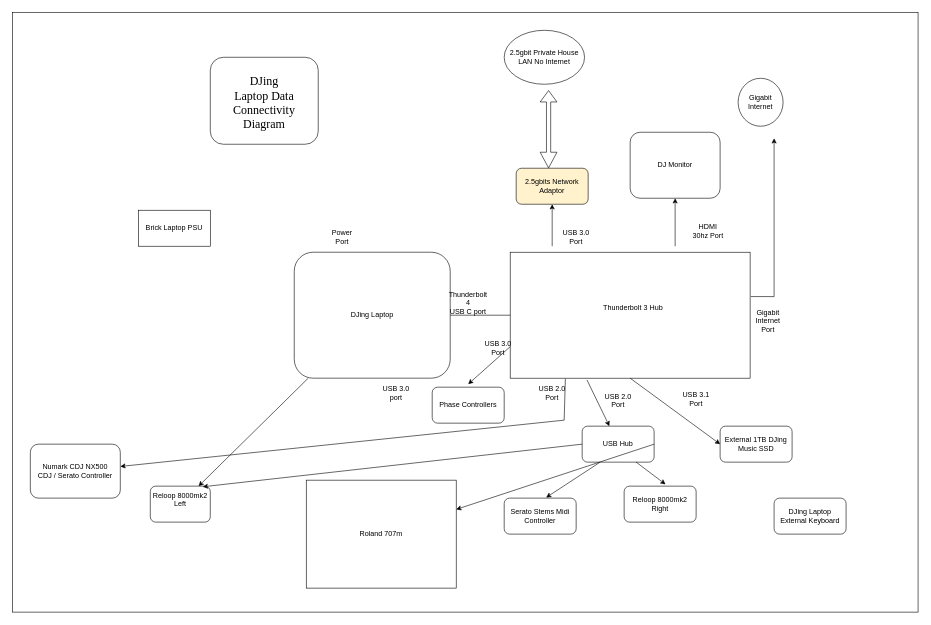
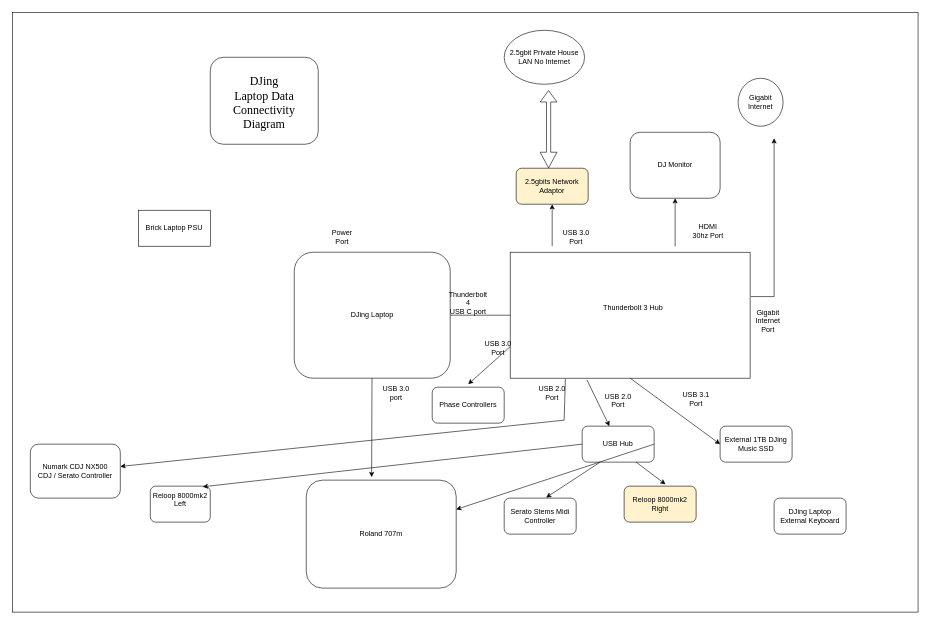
  <mxCell id="0" />
  <mxCell id="1" parent="0" />
  <mxCell id="2" value="" style="rounded=0;whiteSpace=wrap;html=1;" vertex="1" parent="1"><mxGeometry x="20" y="20" width="1510" height="1000" as="geometry" /></mxCell>
  <mxCell id="3" value="" style="rounded=0;whiteSpace=wrap;html=1;" parent="1" vertex="1"><mxGeometry x="850" y="420" width="400" height="210" as="geometry" /></mxCell>
  <mxCell id="4" value="Thunderbolt 3 Hub" style="text;html=1;strokeColor=none;fillColor=none;align=center;verticalAlign=middle;whiteSpace=wrap;rounded=0;" parent="1" vertex="1"><mxGeometry x="920" y="450" width="270" height="125" as="geometry" /></mxCell>
  <mxCell id="5" value="&lt;div&gt;2.5gbits Network Adaptor&lt;/div&gt;" style="rounded=1;whiteSpace=wrap;html=1;fillColor=#fff2cc;" parent="1" vertex="1"><mxGeometry x="860" y="280" width="120" height="60" as="geometry" /></mxCell>
  <mxCell id="6" value="Serato Stems Midi Controller" style="rounded=1;whiteSpace=wrap;html=1;" parent="1" vertex="1"><mxGeometry x="840" y="830" width="120" height="60" as="geometry" /></mxCell>
- <mxCell id="7" value="Roland 707m" style="whiteSpace=wrap;html=1;rounded=0;" parent="1" vertex="1"><mxGeometry x="510" y="800" width="250" height="180" as="geometry" /></mxCell>
+ <mxCell id="7" value="Roland 707m" style="rounded=1;whiteSpace=wrap;html=1;" parent="1" vertex="1"><mxGeometry x="510" y="800" width="250" height="180" as="geometry" /></mxCell>
  <mxCell id="8" value="&lt;div&gt;Reloop 8000mk2 Left&lt;/div&gt;&lt;div&gt;&lt;br&gt;&lt;/div&gt;" style="rounded=1;whiteSpace=wrap;html=1;" parent="1" vertex="1"><mxGeometry x="250" y="810" width="100" height="60" as="geometry" /></mxCell>
- <mxCell id="9" value="Reloop 8000mk2 Right" style="rounded=1;whiteSpace=wrap;html=1;" parent="1" vertex="1"><mxGeometry x="1040" y="810" width="120" height="60" as="geometry" /></mxCell>
+ <mxCell id="9" value="Reloop 8000mk2 Right" style="rounded=1;whiteSpace=wrap;html=1;fillColor=#fff2cc;" parent="1" vertex="1"><mxGeometry x="1040" y="810" width="120" height="60" as="geometry" /></mxCell>
  <mxCell id="10" value="DJing Laptop" style="rounded=1;whiteSpace=wrap;html=1;" parent="1" vertex="1"><mxGeometry x="490" y="420" width="260" height="210" as="geometry" /></mxCell>
  <mxCell id="11" value="" style="endArrow=none;html=1;rounded=0;entryX=0;entryY=0.5;entryDx=0;entryDy=0;exitX=1;exitY=0.5;exitDx=0;exitDy=0;" parent="1" source="10" target="3" edge="1"><mxGeometry width="50" height="50" relative="1" as="geometry"><mxPoint x="890" y="650" as="sourcePoint" /><mxPoint x="940" y="600" as="targetPoint" /><Array as="points" /></mxGeometry></mxCell>
  <mxCell id="12" value="" style="endArrow=classic;html=1;rounded=0;entryX=0.5;entryY=1;entryDx=0;entryDy=0;" parent="1" target="5" edge="1"><mxGeometry width="50" height="50" relative="1" as="geometry"><mxPoint x="920" y="410" as="sourcePoint" /><mxPoint x="930" y="410" as="targetPoint" /></mxGeometry></mxCell>
  <mxCell id="13" value="USB 3.0 Port" style="text;html=1;strokeColor=none;fillColor=none;align=center;verticalAlign=middle;whiteSpace=wrap;rounded=0;" parent="1" vertex="1"><mxGeometry x="930" y="380" width="60" height="30" as="geometry" /></mxCell>
- <mxCell id="14" value="" style="endArrow=classic;html=1;rounded=0;" parent="1" source="10" target="8" edge="1"><mxGeometry width="50" height="50" relative="1" as="geometry"><mxPoint x="840" y="650" as="sourcePoint" /><mxPoint x="640" y="780" as="targetPoint" /></mxGeometry></mxCell>
+ <mxCell id="14" value="" style="endArrow=classic;html=1;rounded=0;entryX=0.436;entryY=-0.028;entryDx=0;entryDy=0;entryPerimeter=0;" parent="1" source="10" target="7" edge="1"><mxGeometry width="50" height="50" relative="1" as="geometry"><mxPoint x="840" y="650" as="sourcePoint" /><mxPoint x="640" y="780" as="targetPoint" /></mxGeometry></mxCell>
  <mxCell id="15" value="USB 3.0 port" style="text;html=1;strokeColor=none;fillColor=none;align=center;verticalAlign=middle;whiteSpace=wrap;rounded=0;" parent="1" vertex="1"><mxGeometry x="630" y="640" width="60" height="30" as="geometry" /></mxCell>
  <mxCell id="16" value="&lt;div&gt;USB 3.1&lt;/div&gt;Port" style="text;html=1;strokeColor=none;fillColor=none;align=center;verticalAlign=middle;whiteSpace=wrap;rounded=0;" parent="1" vertex="1"><mxGeometry x="1130" y="650" width="60" height="30" as="geometry" /></mxCell>
  <mxCell id="17" value="" style="endArrow=classic;html=1;rounded=0;exitX=0.5;exitY=1;exitDx=0;exitDy=0;entryX=0;entryY=0.5;entryDx=0;entryDy=0;" parent="1" source="3" edge="1" target="18"><mxGeometry width="50" height="50" relative="1" as="geometry"><mxPoint x="840" y="650" as="sourcePoint" /><mxPoint x="1190" y="740" as="targetPoint" /></mxGeometry></mxCell>
  <mxCell id="18" value="External 1TB DJing Music SSD" style="rounded=1;whiteSpace=wrap;html=1;" parent="1" vertex="1"><mxGeometry x="1200" y="710" width="120" height="60" as="geometry" /></mxCell>
  <mxCell id="19" value="DJ Monitor" style="rounded=1;whiteSpace=wrap;html=1;" parent="1" vertex="1"><mxGeometry x="1050" y="220" width="150" height="110" as="geometry" /></mxCell>
  <mxCell id="20" value="" style="endArrow=classic;html=1;rounded=0;entryX=0.5;entryY=1;entryDx=0;entryDy=0;" parent="1" target="19" edge="1"><mxGeometry width="50" height="50" relative="1" as="geometry"><mxPoint x="1125" y="410" as="sourcePoint" /><mxPoint x="890" y="600" as="targetPoint" /></mxGeometry></mxCell>
  <mxCell id="21" value="HDMI 30hz Port" style="text;html=1;strokeColor=none;fillColor=none;align=center;verticalAlign=middle;whiteSpace=wrap;rounded=0;" parent="1" vertex="1"><mxGeometry x="1150" y="370" width="60" height="30" as="geometry" /></mxCell>
  <mxCell id="22" value="" style="endArrow=classic;html=1;rounded=0;exitX=1.003;exitY=0.352;exitDx=0;exitDy=0;exitPerimeter=0;" parent="1" source="3" edge="1"><mxGeometry width="50" height="50" relative="1" as="geometry"><mxPoint x="1290" y="500" as="sourcePoint" /><mxPoint x="1290" y="230" as="targetPoint" /><Array as="points"><mxPoint x="1290" y="494" /></Array></mxGeometry></mxCell>
  <mxCell id="23" value="Gigabit Internet" style="ellipse;whiteSpace=wrap;html=1;" parent="1" vertex="1"><mxGeometry x="1230" y="130" width="75" height="80" as="geometry" /></mxCell>
  <mxCell id="24" value="Gigabit Internet Port" style="text;html=1;strokeColor=none;fillColor=none;align=center;verticalAlign=middle;whiteSpace=wrap;rounded=0;" parent="1" vertex="1"><mxGeometry x="1250" y="520" width="60" height="30" as="geometry" /></mxCell>
  <mxCell id="25" value="" style="endArrow=classic;html=1;rounded=0;exitX=0.32;exitY=1.014;exitDx=0;exitDy=0;exitPerimeter=0;" parent="1" source="3" target="40" edge="1"><mxGeometry width="50" height="50" relative="1" as="geometry"><mxPoint x="980" y="660" as="sourcePoint" /><mxPoint x="1030" y="720" as="targetPoint" /></mxGeometry></mxCell>
  <mxCell id="26" value="&lt;div&gt;USB 2.0 Port&lt;/div&gt;&lt;div&gt;&lt;br&gt;&lt;/div&gt;" style="text;html=1;strokeColor=none;fillColor=none;align=center;verticalAlign=middle;whiteSpace=wrap;rounded=0;" parent="1" vertex="1"><mxGeometry x="1000" y="660" width="60" height="30" as="geometry" /></mxCell>
  <mxCell id="27" value="" style="endArrow=classic;html=1;rounded=0;entryX=0.583;entryY=-0.017;entryDx=0;entryDy=0;entryPerimeter=0;exitX=0.25;exitY=1;exitDx=0;exitDy=0;" parent="1" source="40" target="6" edge="1"><mxGeometry width="50" height="50" relative="1" as="geometry"><mxPoint x="840" y="650" as="sourcePoint" /><mxPoint x="890" y="600" as="targetPoint" /><Array as="points" /></mxGeometry></mxCell>
  <mxCell id="28" value="USB 2.0&lt;br&gt;Port" style="text;html=1;strokeColor=none;fillColor=none;align=center;verticalAlign=middle;whiteSpace=wrap;rounded=0;" parent="1" vertex="1"><mxGeometry x="890" y="640" width="60" height="30" as="geometry" /></mxCell>
  <mxCell id="29" value="" style="shape=flexArrow;endArrow=classic;startArrow=classic;html=1;rounded=0;width=7;startSize=8.39;" parent="1" edge="1"><mxGeometry width="100" height="100" relative="1" as="geometry"><mxPoint x="914" y="280" as="sourcePoint" /><mxPoint x="914" y="150" as="targetPoint" /></mxGeometry></mxCell>
  <mxCell id="30" value="2.5gbit Private House LAN No Internet" style="ellipse;whiteSpace=wrap;html=1;" parent="1" vertex="1"><mxGeometry x="840" y="50" width="134" height="90" as="geometry" /></mxCell>
  <mxCell id="31" value="Thunderbolt 4&lt;br&gt;USB C port" style="text;html=1;strokeColor=none;fillColor=none;align=center;verticalAlign=middle;whiteSpace=wrap;rounded=0;" parent="1" vertex="1"><mxGeometry x="750" y="490" width="60" height="30" as="geometry" /></mxCell>
  <mxCell id="32" value="DJing Laptop External Keyboard" style="whiteSpace=wrap;html=1;rounded=1;" parent="1" vertex="1"><mxGeometry x="1290" y="830" width="120" height="60" as="geometry" /></mxCell>
  <mxCell id="33" value="Phase Controllers" style="rounded=1;whiteSpace=wrap;html=1;" parent="1" vertex="1"><mxGeometry x="720" y="645" width="120" height="60" as="geometry" /></mxCell>
  <mxCell id="34" value="Brick Laptop PSU" style="rounded=0;whiteSpace=wrap;html=1;" parent="1" vertex="1"><mxGeometry x="230" y="350" width="120" height="60" as="geometry" /></mxCell>
  <mxCell id="35" value="Power Port" style="text;html=1;strokeColor=none;fillColor=none;align=center;verticalAlign=middle;whiteSpace=wrap;rounded=0;" parent="1" vertex="1"><mxGeometry x="540" y="380" width="60" height="30" as="geometry" /></mxCell>
  <mxCell id="36" value="" style="endArrow=classic;html=1;rounded=0;exitX=0;exitY=0.75;exitDx=0;exitDy=0;" parent="1" source="3" edge="1"><mxGeometry width="50" height="50" relative="1" as="geometry"><mxPoint x="740" y="650" as="sourcePoint" /><mxPoint x="780" y="640" as="targetPoint" /></mxGeometry></mxCell>
  <mxCell id="37" value="USB 3.0 Port" style="text;html=1;strokeColor=none;fillColor=none;align=center;verticalAlign=middle;whiteSpace=wrap;rounded=0;" parent="1" vertex="1"><mxGeometry x="800" y="565" width="60" height="30" as="geometry" /></mxCell>
  <mxCell id="38" value="" style="rounded=1;whiteSpace=wrap;html=1;fontFamily=Verdana;fontSize=20;" parent="1" vertex="1"><mxGeometry x="350" y="95" width="180" height="145" as="geometry" /></mxCell>
  <mxCell id="39" value="DJing Laptop Data Connectivity&lt;br&gt;Diagram" style="text;html=1;strokeColor=none;fillColor=none;align=center;verticalAlign=middle;whiteSpace=wrap;rounded=0;fontSize=20;fontFamily=Verdana;" parent="1" vertex="1"><mxGeometry x="410" y="155" width="60" height="30" as="geometry" /></mxCell>
  <mxCell id="40" value="USB Hub" style="rounded=1;whiteSpace=wrap;html=1;fontFamily=Helvetica;fontSize=12;" parent="1" vertex="1"><mxGeometry x="970" y="710" width="120" height="60" as="geometry" /></mxCell>
  <mxCell id="41" value="" style="endArrow=classic;html=1;rounded=0;fontFamily=Helvetica;fontSize=12;entryX=0.575;entryY=-0.05;entryDx=0;entryDy=0;entryPerimeter=0;exitX=0.75;exitY=1;exitDx=0;exitDy=0;" parent="1" source="40" target="9" edge="1"><mxGeometry width="50" height="50" relative="1" as="geometry"><mxPoint x="710" y="500" as="sourcePoint" /><mxPoint x="760" y="450" as="targetPoint" /></mxGeometry></mxCell>
  <mxCell id="42" value="" style="endArrow=classic;html=1;rounded=0;fontFamily=Helvetica;fontSize=12;entryX=0.875;entryY=0.017;entryDx=0;entryDy=0;entryPerimeter=0;exitX=0;exitY=0.5;exitDx=0;exitDy=0;" parent="1" source="40" target="8" edge="1"><mxGeometry width="50" height="50" relative="1" as="geometry"><mxPoint x="710" y="500" as="sourcePoint" /><mxPoint x="760" y="450" as="targetPoint" /></mxGeometry></mxCell>
  <mxCell id="43" value="" style="endArrow=classic;html=1;rounded=0;exitX=1;exitY=0.5;exitDx=0;exitDy=0;" edge="1" parent="1" source="40" target="7"><mxGeometry width="50" height="50" relative="1" as="geometry"><mxPoint x="740" y="650" as="sourcePoint" /><mxPoint x="790" y="600" as="targetPoint" /></mxGeometry></mxCell>
  <mxCell id="44" value="Numark CDJ NX500&lt;br&gt;CDJ / Serato Controller" style="rounded=1;whiteSpace=wrap;html=1;" vertex="1" parent="1"><mxGeometry x="50" y="740" width="150" height="90" as="geometry" /></mxCell>
  <mxCell id="45" value="" style="endArrow=classic;html=1;rounded=0;exitX=0.23;exitY=1.005;exitDx=0;exitDy=0;exitPerimeter=0;" edge="1" parent="1" source="3" target="44"><mxGeometry width="50" height="50" relative="1" as="geometry"><mxPoint x="740" y="650" as="sourcePoint" /><mxPoint x="790" y="600" as="targetPoint" /><Array as="points"><mxPoint x="940" y="700" /></Array></mxGeometry></mxCell>
